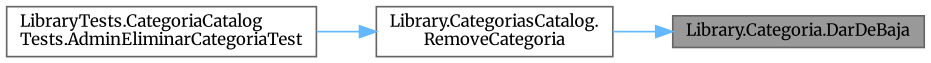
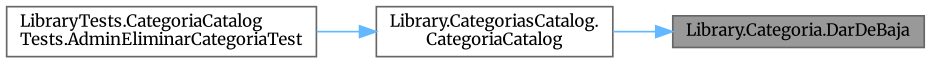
  digraph {
    fontname=Merriweather
    rankdir=RL
    node [color=grey40 fillcolor=white fontname=Merriweather fontsize=10 shape=box style=filled]
    edge [color=steelblue1 dir=back fontname=Merriweather fontsize=10 labelfontname=Helvetica labelfontsize=10 style=solid]
    n1 [color=gray40 fillcolor=grey60 fontcolor=black height=0.2 label="Library.Categoria.DarDeBaja" width=0.4]
-   n2 [height=0.2 label="Library.CategoriasCatalog.\lRemoveCategoria" width=0.4]
+   n2 [height=0.2 label="Library.CategoriasCatalog.\lCategoriaCatalog" width=0.4]
    n3 [height=0.2 label="LibraryTests.CategoriaCatalog\lTests.AdminEliminarCategoriaTest" width=0.4]
    n1 -> n2
    n2 -> n3
  }
